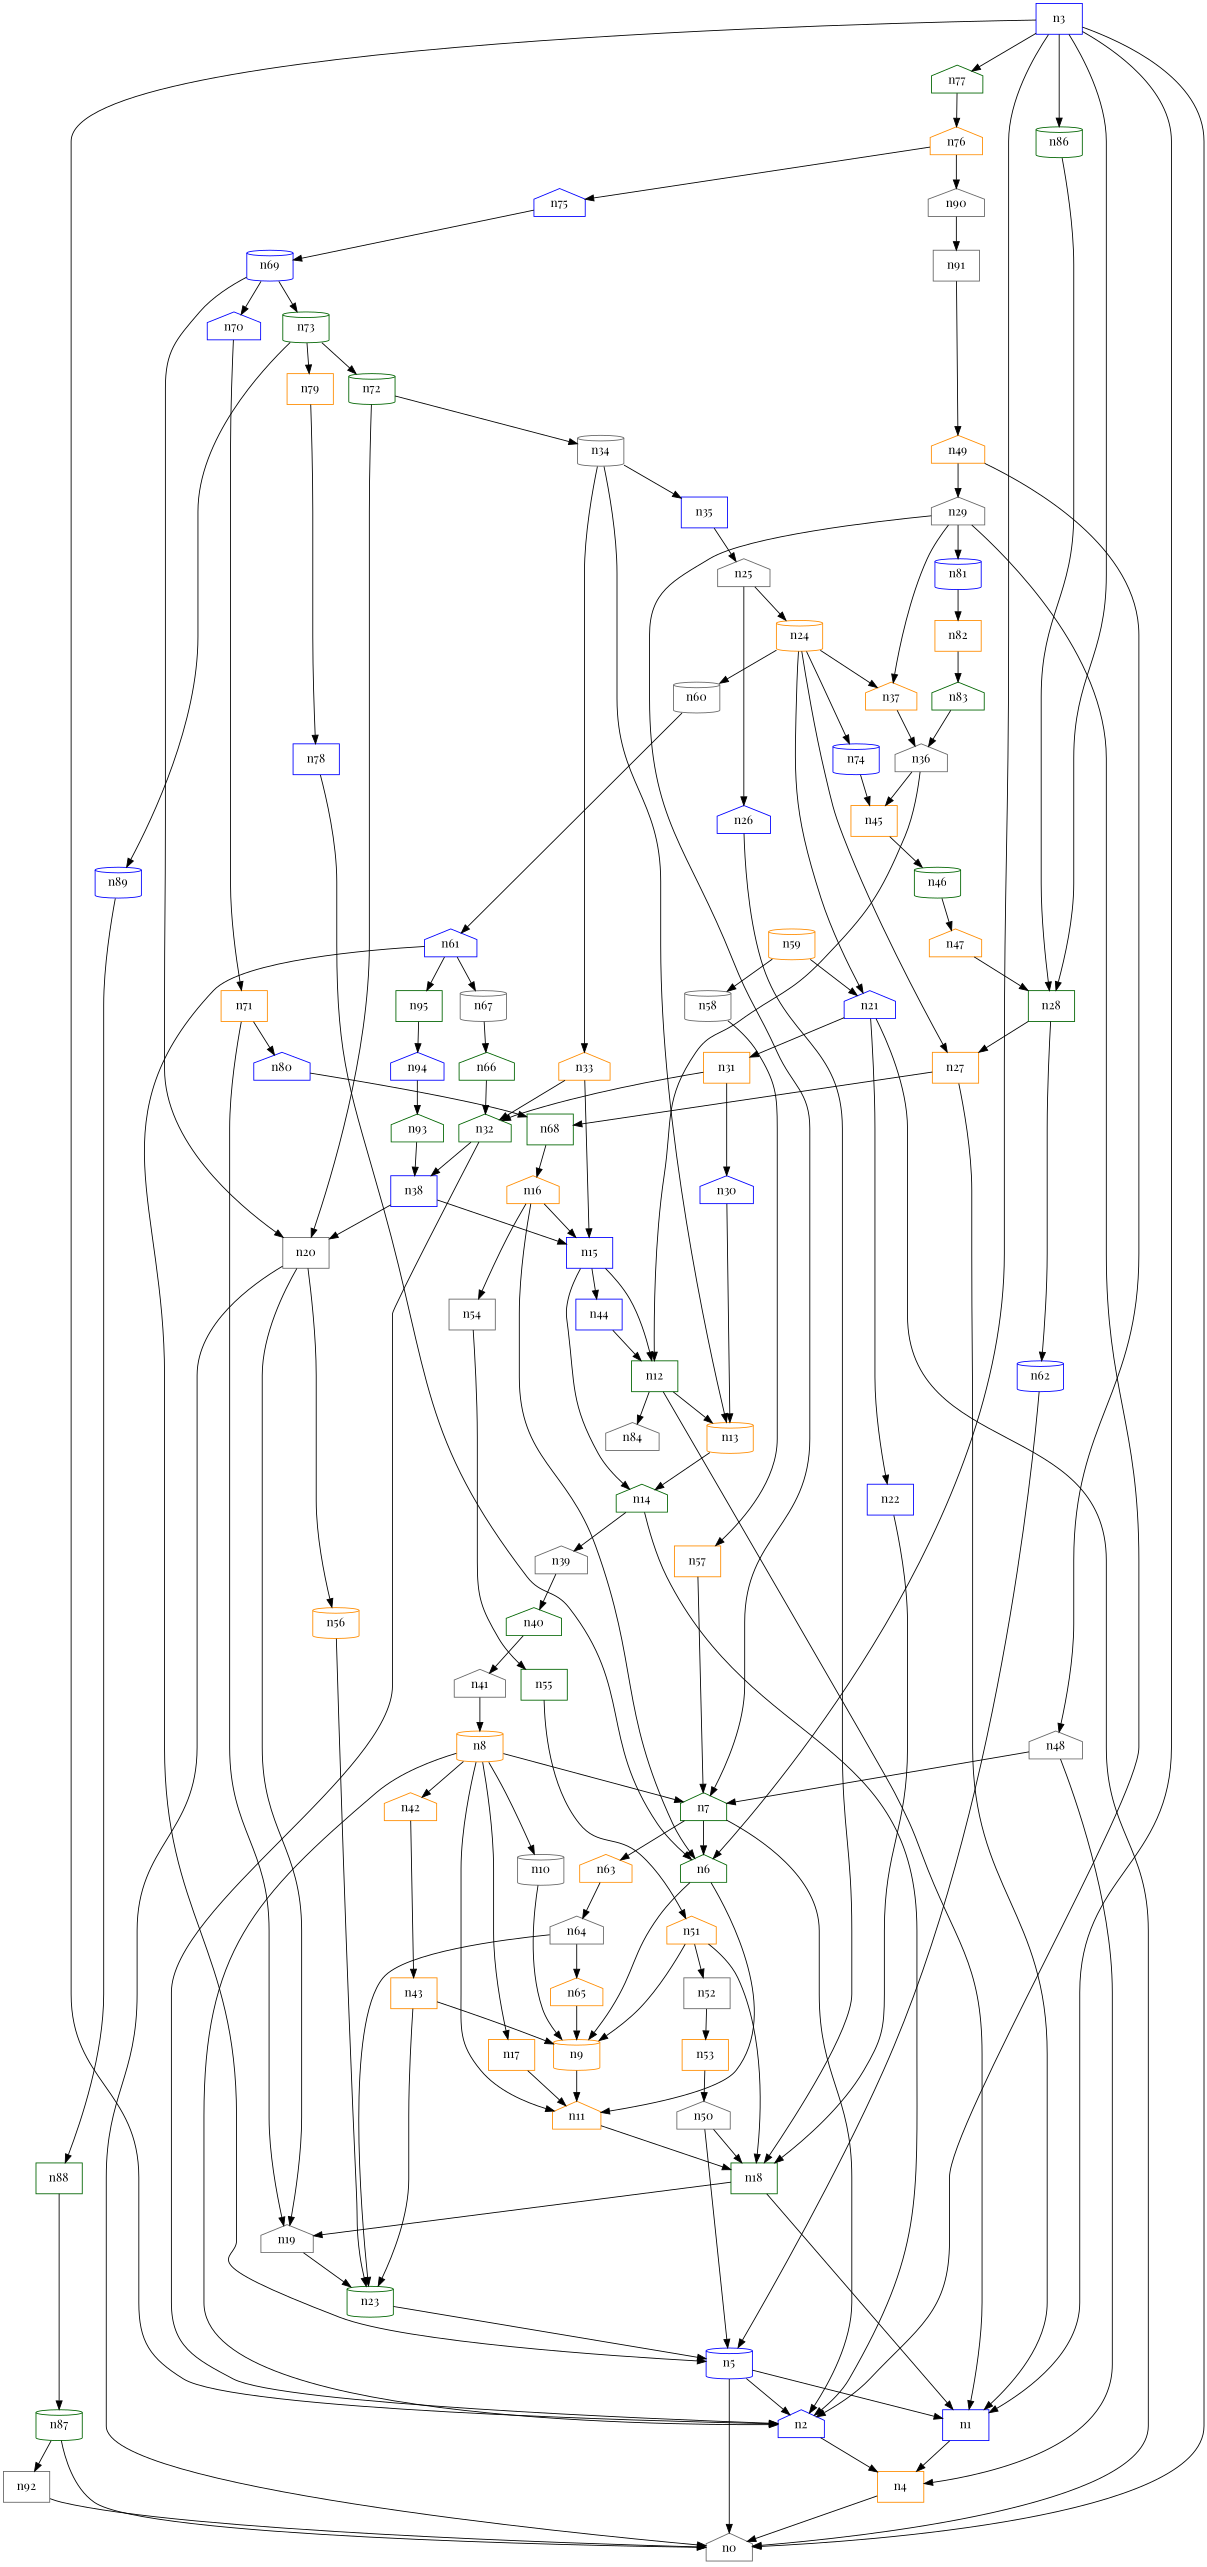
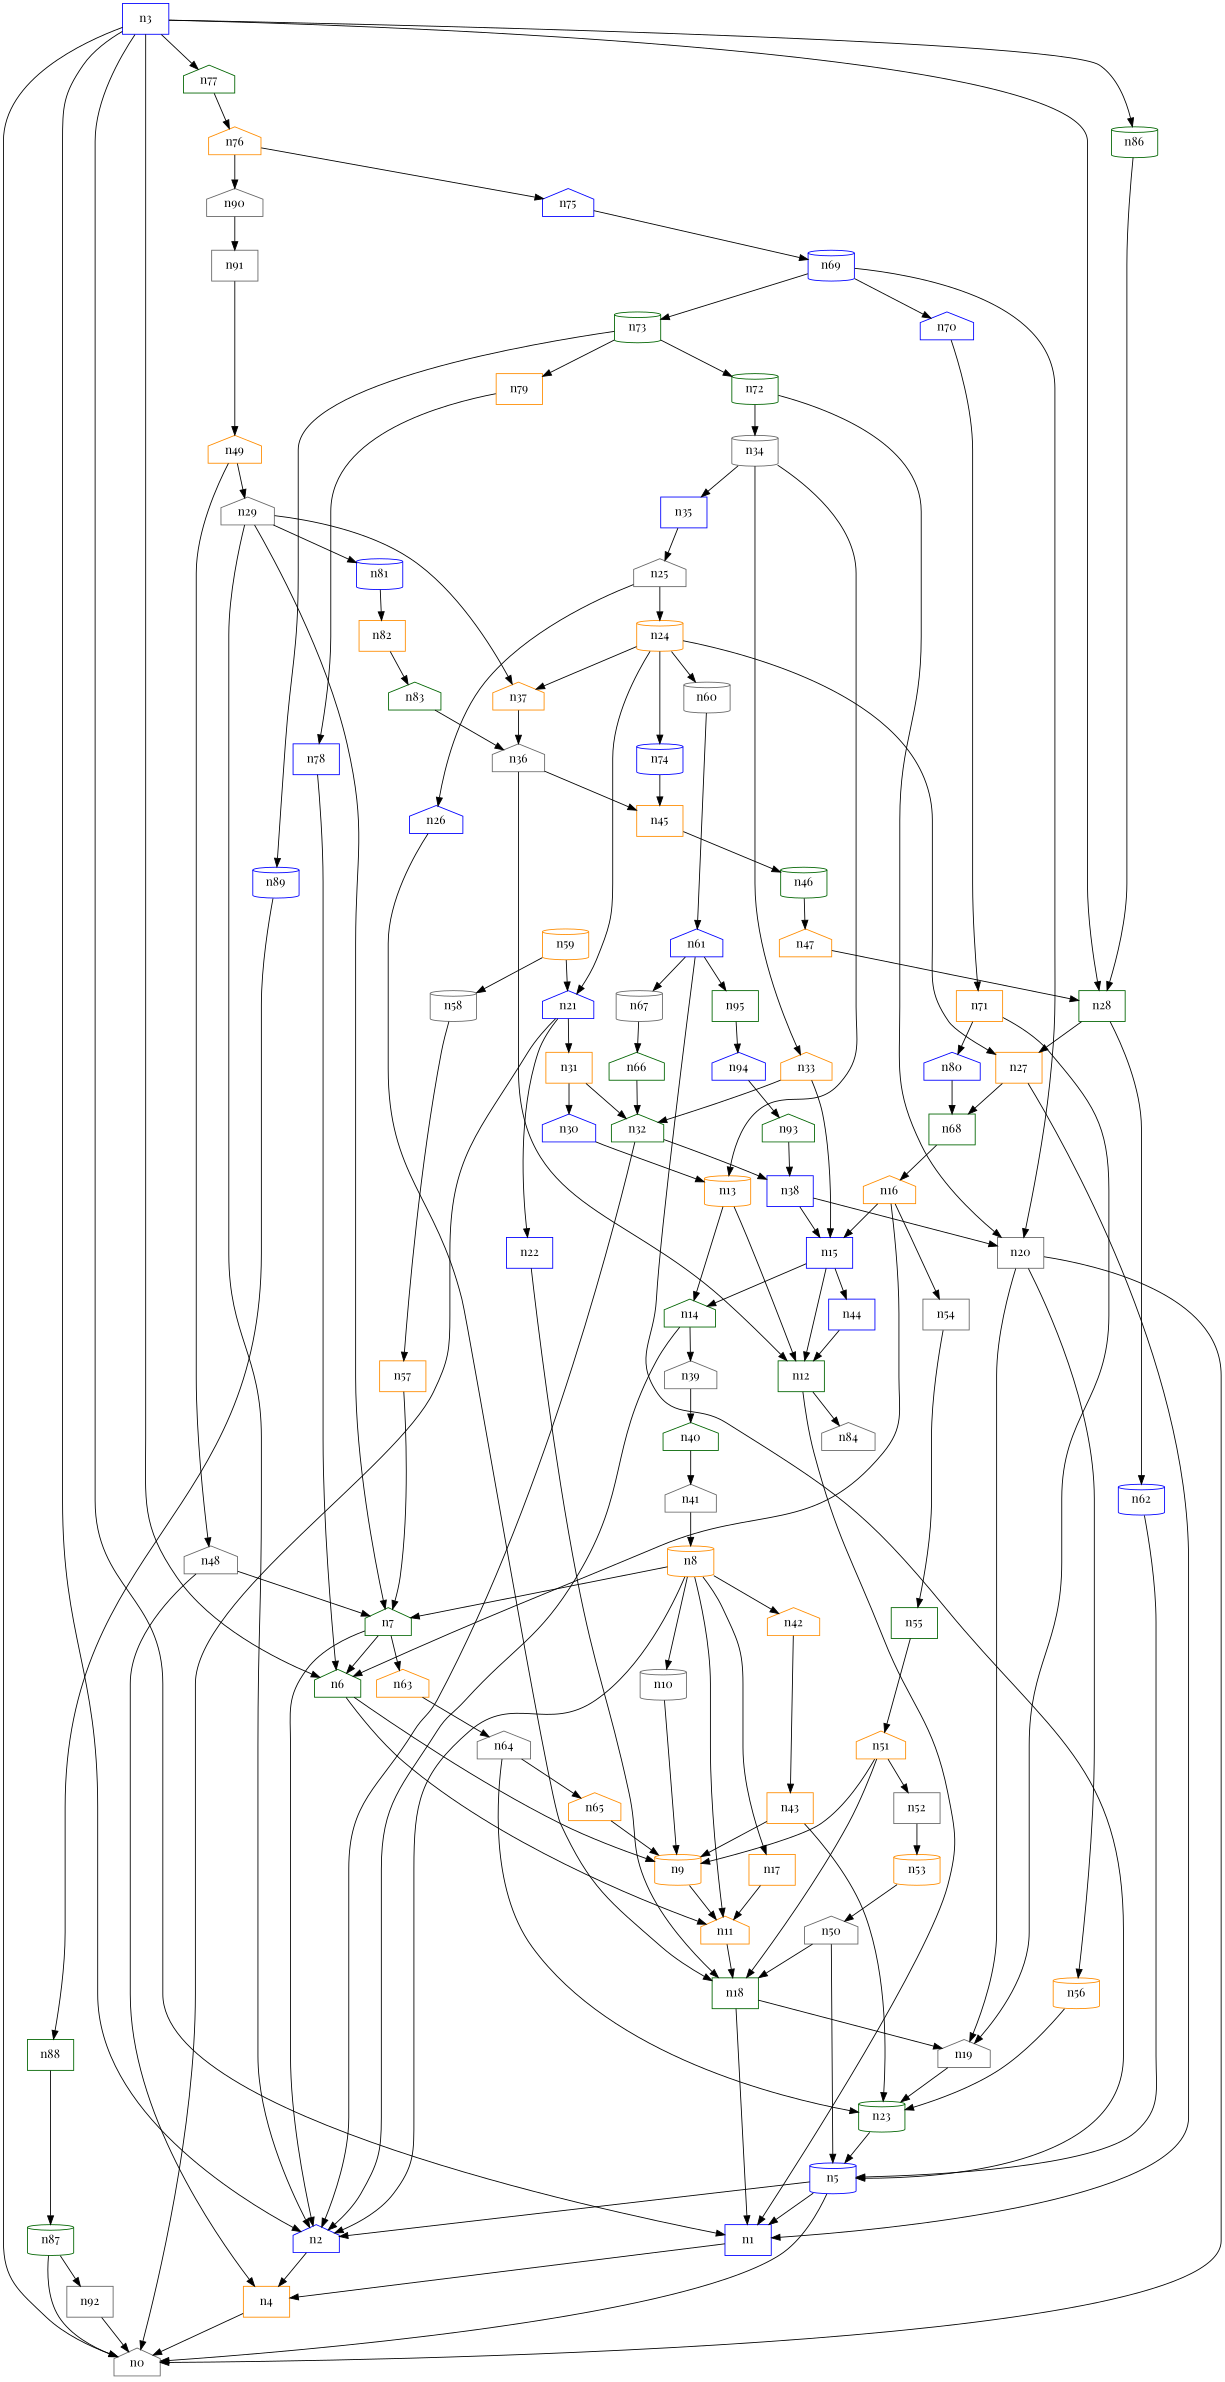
  digraph {
    fontname="Playfair Display"
    node [color=darkorange fontname="Playfair Display" shape=house]
    edge [fontname="Playfair Display"]
    n1 [color=blue shape=box]
    n4 [shape=box]
    n0 [color=gray40]
    n2 [color=blue]
    n3 [color=blue shape=box]
    n6 [color=darkgreen]
    n28 [color=darkgreen shape=box]
    n77 [color=darkgreen]
    n86 [color=darkgreen shape=cylinder]
    n9 [shape=cylinder]
    n11
    n27 [shape=box]
    n62 [color=blue shape=cylinder]
    n76
    n18 [color=darkgreen shape=box]
    n68 [color=darkgreen shape=box]
    n5 [color=blue shape=cylinder]
    n75 [color=blue]
    n90 [color=gray40]
    n19 [color=gray40]
    n7 [color=darkgreen]
    n63
    n64 [color=gray40]
    n23 [color=darkgreen shape=cylinder]
    n65
    n8 [shape=cylinder]
    n10 [color=gray40 shape=cylinder]
    n17 [shape=box]
    n42
    n43 [shape=box]
    n12 [color=darkgreen shape=box]
    n13 [shape=cylinder]
    n84 [color=gray40]
    n14 [color=darkgreen]
    n39 [color=gray40]
    n40 [color=darkgreen]
    n41 [color=gray40]
    n15 [color=blue shape=box]
    n44 [color=blue shape=box]
    n16
    n54 [color=gray40 shape=box]
    n55 [color=darkgreen shape=box]
    n51
    n20 [color=gray40 shape=box]
    n56 [shape=cylinder]
    n21 [color=blue]
    n22 [color=blue shape=box]
    n31 [shape=box]
    n30 [color=blue]
    n32 [color=darkgreen]
    n59 [shape=cylinder]
    n58 [color=gray40 shape=cylinder]
    n38 [color=blue shape=box]
    n57 [shape=box]
    n24 [shape=cylinder]
    n37
    n60 [color=gray40 shape=cylinder]
    n74 [color=blue shape=cylinder]
    n36 [color=gray40]
    n61 [color=blue]
    n45 [shape=box]
    n67 [color=gray40 shape=cylinder]
    n95 [color=darkgreen shape=box]
    n46 [color=darkgreen shape=cylinder]
    n25 [color=gray40]
    n26 [color=blue]
    n29 [color=gray40]
    n81 [color=blue shape=cylinder]
    n82 [shape=box]
    n83 [color=darkgreen]
    n33
    n34 [color=gray40 shape=cylinder]
    n35 [color=blue shape=box]
    n47
    n48 [color=gray40]
    n49
    n50 [color=gray40]
    n52 [color=gray40 shape=box]
-   n53 [shape=box]
+   n53 [shape=cylinder]
    n66 [color=darkgreen]
    n94 [color=blue]
    n93 [color=darkgreen]
    n69 [color=blue shape=cylinder]
    n70 [color=blue]
    n73 [color=darkgreen shape=cylinder]
    n71 [shape=box]
    n72 [color=darkgreen shape=cylinder]
    n79 [shape=box]
    n89 [color=blue shape=cylinder]
    n80 [color=blue]
    n78 [color=blue shape=box]
    n88 [color=darkgreen shape=box]
    n87 [color=darkgreen shape=cylinder]
    n91 [color=gray40 shape=box]
    n92 [color=gray40 shape=box]
    n1 -> n4
    n4 -> n0
    n2 -> n4
    n3 -> n1
    n3 -> n0
    n3 -> n2
    n3 -> n6
    n3 -> n28
    n3 -> n77
    n3 -> n86
    n6 -> n9
    n6 -> n11
    n28 -> n27
    n28 -> n62
    n77 -> n76
    n86 -> n28
    n9 -> n11
    n11 -> n18
    n27 -> n1
    n27 -> n68
    n62 -> n5
    n76 -> n75
    n76 -> n90
    n18 -> n1
    n18 -> n19
    n68 -> n16
    n5 -> n1
    n5 -> n0
    n5 -> n2
    n75 -> n69
    n90 -> n91
    n19 -> n23
    n7 -> n2
    n7 -> n6
    n7 -> n63
    n63 -> n64
    n64 -> n23
    n64 -> n65
    n23 -> n5
    n65 -> n9
    n8 -> n2
    n8 -> n11
    n8 -> n7
    n8 -> n10
    n8 -> n17
    n8 -> n42
    n10 -> n9
    n17 -> n11
    n42 -> n43
    n43 -> n9
    n43 -> n23
    n12 -> n1
-   n12 -> n13
+   n13 -> n12
    n12 -> n84
    n13 -> n14
    n14 -> n2
    n14 -> n39
    n39 -> n40
    n40 -> n41
    n41 -> n8
    n15 -> n12
    n15 -> n14
    n15 -> n44
    n44 -> n12
    n16 -> n6
    n16 -> n15
    n16 -> n54
    n54 -> n55
    n55 -> n51
    n51 -> n9
    n51 -> n18
    n51 -> n52
    n20 -> n0
    n20 -> n19
    n20 -> n56
    n56 -> n23
    n21 -> n0
    n21 -> n22
    n21 -> n31
    n22 -> n18
    n31 -> n30
    n31 -> n32
    n30 -> n13
    n32 -> n2
    n32 -> n38
    n59 -> n21
    n59 -> n58
    n58 -> n57
    n38 -> n15
    n38 -> n20
    n57 -> n7
    n24 -> n27
    n24 -> n21
    n24 -> n37
    n24 -> n60
    n24 -> n74
    n37 -> n36
    n60 -> n61
    n74 -> n45
    n36 -> n12
    n36 -> n45
    n61 -> n5
    n61 -> n67
    n61 -> n95
    n45 -> n46
    n67 -> n66
    n95 -> n94
    n46 -> n47
    n25 -> n24
    n25 -> n26
    n26 -> n18
    n29 -> n2
    n29 -> n7
    n29 -> n37
    n29 -> n81
    n81 -> n82
    n82 -> n83
    n83 -> n36
    n33 -> n15
    n33 -> n32
    n34 -> n13
    n34 -> n33
    n34 -> n35
    n35 -> n25
    n47 -> n28
    n48 -> n4
    n48 -> n7
    n49 -> n29
    n49 -> n48
    n50 -> n18
    n50 -> n5
    n52 -> n53
    n53 -> n50
    n66 -> n32
    n94 -> n93
    n93 -> n38
    n69 -> n20
    n69 -> n70
    n69 -> n73
    n70 -> n71
    n73 -> n72
    n73 -> n79
    n73 -> n89
    n71 -> n19
    n71 -> n80
    n72 -> n20
    n72 -> n34
    n79 -> n78
    n89 -> n88
    n80 -> n68
    n78 -> n6
    n88 -> n87
    n87 -> n0
    n87 -> n92
    n91 -> n49
    n92 -> n0
  }
